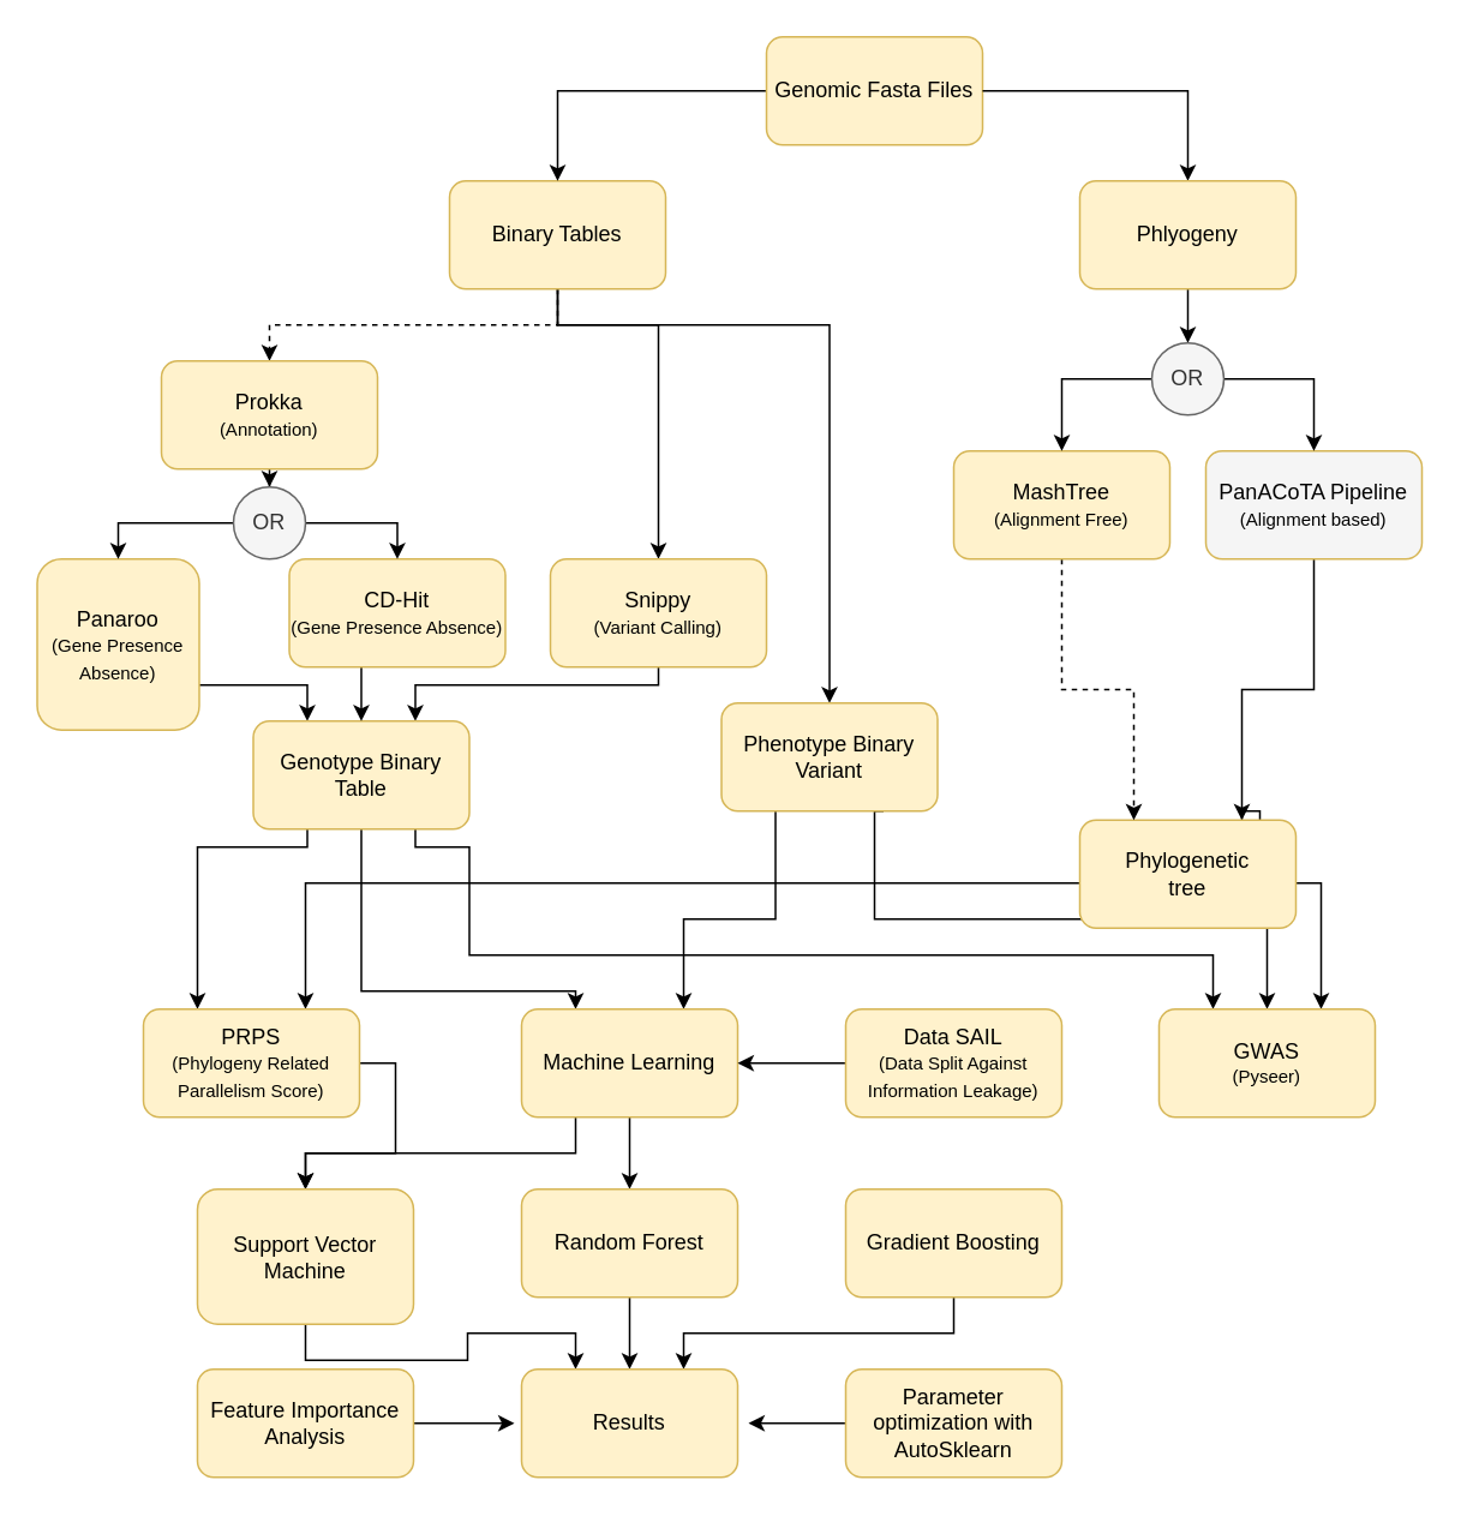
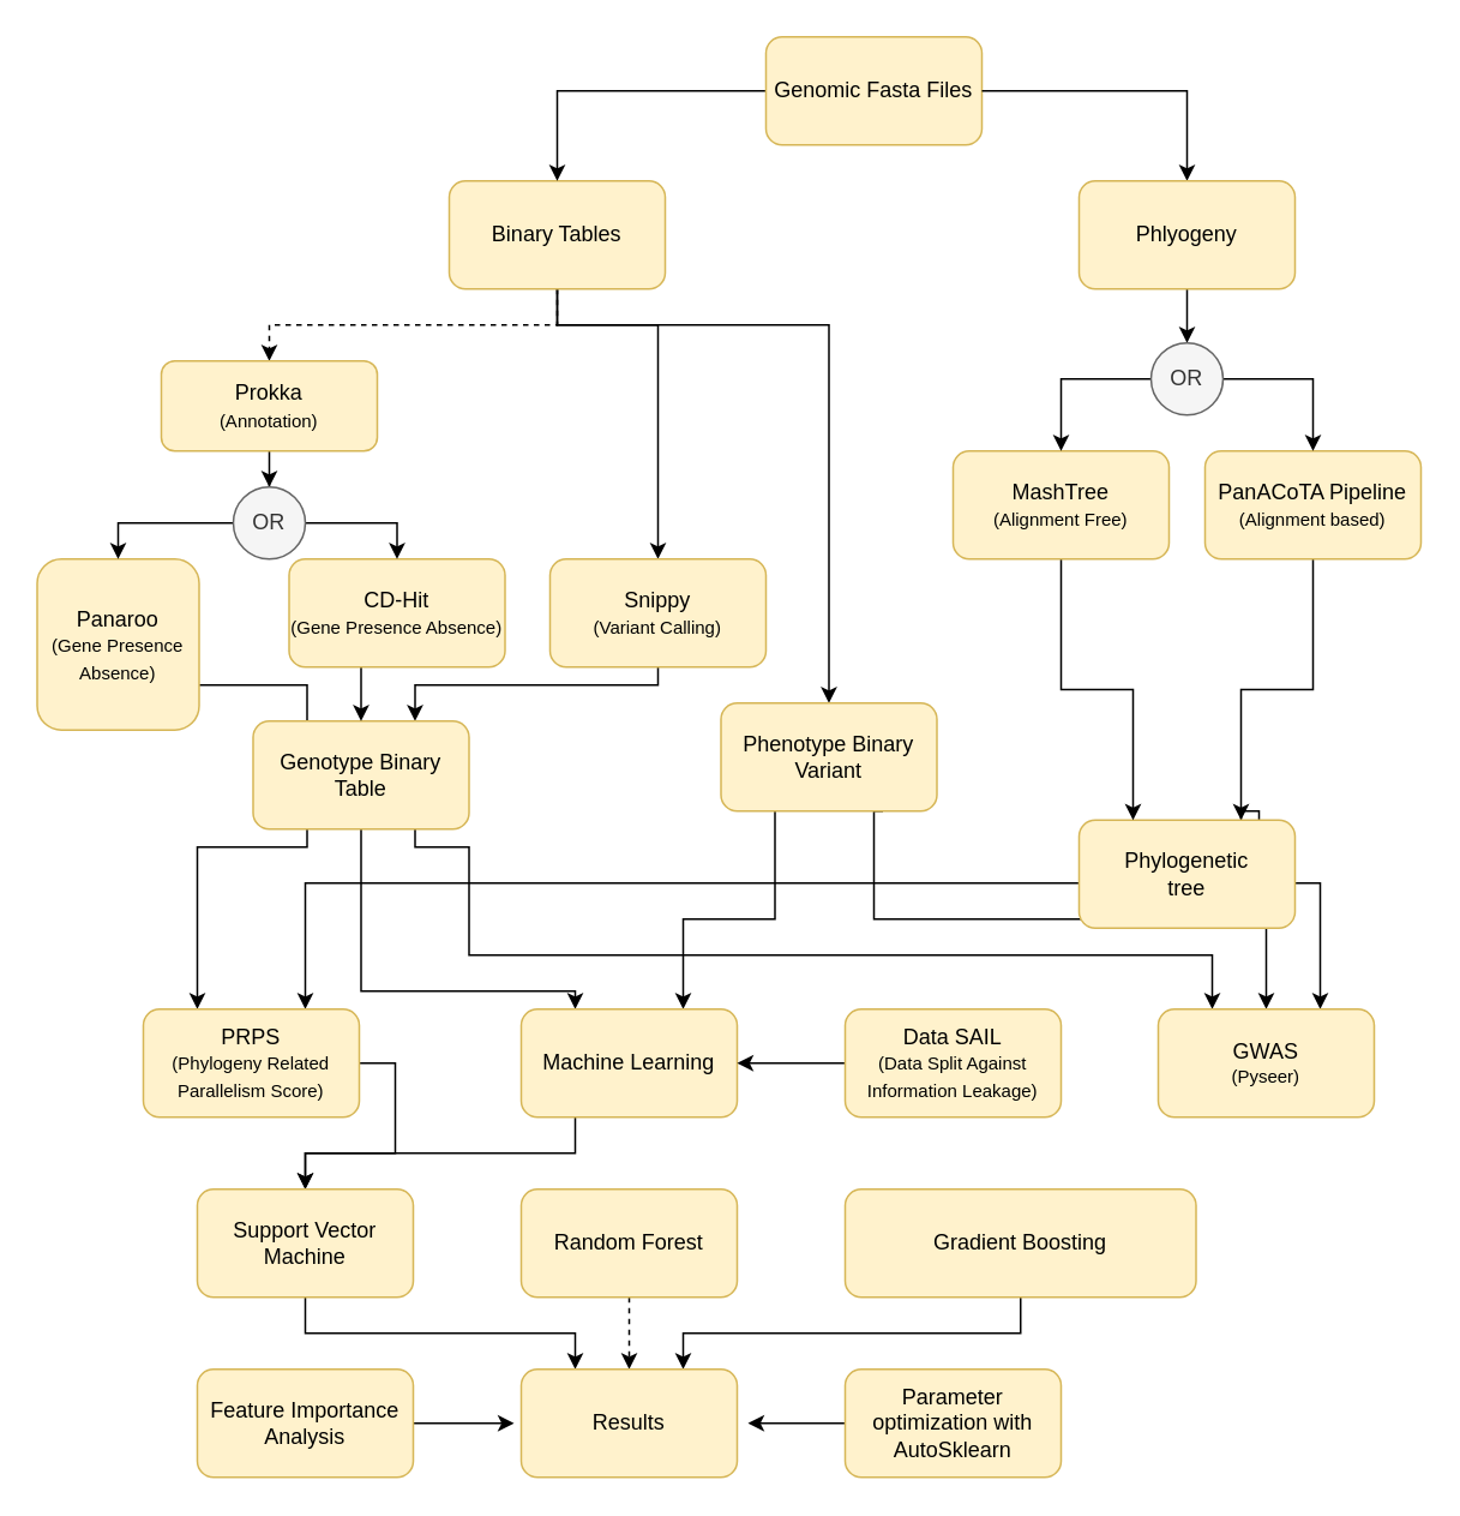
  <mxCell id="0" />
  <mxCell id="1" parent="0" />
  <mxCell id="2" style="edgeStyle=orthogonalEdgeStyle;rounded=0;orthogonalLoop=1;jettySize=auto;html=1;exitX=0.5;exitY=1;exitDx=0;exitDy=0;entryX=0.5;entryY=0;entryDx=0;entryDy=0;strokeColor=#000000;dashed=1;" parent="1" source="5" target="7" edge="1"><mxGeometry relative="1" as="geometry" /></mxCell>
  <mxCell id="3" style="edgeStyle=orthogonalEdgeStyle;rounded=0;orthogonalLoop=1;jettySize=auto;html=1;exitX=0.5;exitY=1;exitDx=0;exitDy=0;entryX=0.5;entryY=0;entryDx=0;entryDy=0;" parent="1" source="5" target="9" edge="1"><mxGeometry relative="1" as="geometry"><Array as="points"><mxPoint x="309" y="180" /><mxPoint x="365" y="180" /></Array></mxGeometry></mxCell>
  <mxCell id="4" style="edgeStyle=orthogonalEdgeStyle;rounded=0;orthogonalLoop=1;jettySize=auto;html=1;exitX=0.5;exitY=1;exitDx=0;exitDy=0;entryX=0.5;entryY=0;entryDx=0;entryDy=0;" parent="1" source="5" target="18" edge="1"><mxGeometry relative="1" as="geometry"><Array as="points"><mxPoint x="309" y="180" /><mxPoint x="460" y="180" /></Array></mxGeometry></mxCell>
  <mxCell id="5" value="Binary Tables" style="rounded=1;whiteSpace=wrap;html=1;fillColor=#fff2cc;strokeColor=#d6b656;" parent="1" vertex="1"><mxGeometry x="249" y="100" width="120" height="60" as="geometry" /></mxCell>
  <mxCell id="6" value="" style="edgeStyle=orthogonalEdgeStyle;rounded=0;orthogonalLoop=1;jettySize=auto;html=1;" edge="1" parent="1" source="7" target="57"><mxGeometry relative="1" as="geometry" /></mxCell>
- <mxCell id="7" value="Prokka&lt;br&gt;&lt;font style=&quot;font-size: 10px;&quot;&gt;(Annotation)&lt;/font&gt;" style="whiteSpace=wrap;html=1;rounded=1;fillColor=#fff2cc;strokeColor=#d6b656;" parent="1" vertex="1"><mxGeometry x="89" y="200" width="120" height="60" as="geometry" /></mxCell>
+ <mxCell id="7" value="Prokka&lt;br&gt;&lt;font style=&quot;font-size: 10px;&quot;&gt;(Annotation)&lt;/font&gt;" style="whiteSpace=wrap;html=1;rounded=1;fillColor=#fff2cc;strokeColor=#d6b656;" parent="1" vertex="1"><mxGeometry x="89" y="200" width="120" height="50" as="geometry" /></mxCell>
  <mxCell id="8" style="edgeStyle=orthogonalEdgeStyle;rounded=0;orthogonalLoop=1;jettySize=auto;html=1;entryX=0.75;entryY=0;entryDx=0;entryDy=0;" edge="1" parent="1" source="9" target="15"><mxGeometry relative="1" as="geometry"><Array as="points"><mxPoint x="365" y="380" /><mxPoint x="230" y="380" /></Array></mxGeometry></mxCell>
  <mxCell id="9" value="Snippy&lt;br&gt;&lt;font style=&quot;font-size: 10px;&quot;&gt;(Variant Calling)&lt;/font&gt;" style="rounded=1;whiteSpace=wrap;html=1;fillColor=#fff2cc;strokeColor=#d6b656;" parent="1" vertex="1"><mxGeometry x="305" y="310" width="120" height="60" as="geometry" /></mxCell>
- <mxCell id="10" style="edgeStyle=orthogonalEdgeStyle;rounded=0;orthogonalLoop=1;jettySize=auto;html=1;exitX=0.5;exitY=1;exitDx=0;exitDy=0;entryX=0.25;entryY=0;entryDx=0;entryDy=0;" edge="1" parent="1" source="11" target="15"><mxGeometry relative="1" as="geometry"><Array as="points"><mxPoint x="80" y="380" /><mxPoint x="170" y="380" /></Array></mxGeometry></mxCell>
+ <mxCell id="10" style="edgeStyle=orthogonalEdgeStyle;rounded=0;orthogonalLoop=1;jettySize=auto;html=1;exitX=0.5;exitY=1;exitDx=0;exitDy=0;entryX=0.25;entryY=0;entryDx=0;entryDy=0;endArrow=none;" edge="1" parent="1" source="11" target="15"><mxGeometry relative="1" as="geometry"><Array as="points"><mxPoint x="80" y="380" /><mxPoint x="170" y="380" /></Array></mxGeometry></mxCell>
  <mxCell id="11" value="Panaroo&lt;br&gt;&lt;font style=&quot;font-size: 10px;&quot;&gt;(Gene Presence Absence)&lt;/font&gt;" style="whiteSpace=wrap;html=1;rounded=1;fillColor=#fff2cc;strokeColor=#d6b656;" parent="1" vertex="1"><mxGeometry x="20" y="310" width="90" height="95" as="geometry" /></mxCell>
  <mxCell id="12" style="edgeStyle=orthogonalEdgeStyle;rounded=0;orthogonalLoop=1;jettySize=auto;html=1;exitX=0.75;exitY=1;exitDx=0;exitDy=0;strokeColor=#000000;entryX=0.25;entryY=0;entryDx=0;entryDy=0;" parent="1" source="15" target="24" edge="1"><mxGeometry relative="1" as="geometry"><Array as="points"><mxPoint x="230" y="470" /><mxPoint x="260" y="470" /><mxPoint x="260" y="530" /><mxPoint x="673" y="530" /></Array></mxGeometry></mxCell>
  <mxCell id="13" style="edgeStyle=orthogonalEdgeStyle;rounded=0;orthogonalLoop=1;jettySize=auto;html=1;exitX=0.5;exitY=1;exitDx=0;exitDy=0;entryX=0.25;entryY=0;entryDx=0;entryDy=0;strokeColor=#000000;" parent="1" source="15" target="27" edge="1"><mxGeometry relative="1" as="geometry"><Array as="points"><mxPoint x="200" y="550" /><mxPoint x="319" y="550" /></Array></mxGeometry></mxCell>
  <mxCell id="14" style="edgeStyle=orthogonalEdgeStyle;rounded=0;orthogonalLoop=1;jettySize=auto;html=1;exitX=0.25;exitY=1;exitDx=0;exitDy=0;entryX=0.25;entryY=0;entryDx=0;entryDy=0;strokeColor=#000000;" parent="1" source="15" target="29" edge="1"><mxGeometry relative="1" as="geometry"><Array as="points"><mxPoint x="170" y="470" /><mxPoint x="109" y="470" /></Array></mxGeometry></mxCell>
  <mxCell id="15" value="Genotype Binary Table" style="whiteSpace=wrap;html=1;rounded=1;fillColor=#fff2cc;strokeColor=#d6b656;" parent="1" vertex="1"><mxGeometry x="140" y="400" width="120" height="60" as="geometry" /></mxCell>
  <mxCell id="16" style="edgeStyle=orthogonalEdgeStyle;rounded=0;orthogonalLoop=1;jettySize=auto;html=1;exitX=0.75;exitY=1;exitDx=0;exitDy=0;entryX=0.5;entryY=0;entryDx=0;entryDy=0;strokeColor=#000000;" parent="1" source="18" target="24" edge="1"><mxGeometry relative="1" as="geometry"><Array as="points"><mxPoint x="485" y="510" /><mxPoint x="703" y="510" /></Array></mxGeometry></mxCell>
  <mxCell id="17" style="edgeStyle=orthogonalEdgeStyle;rounded=0;orthogonalLoop=1;jettySize=auto;html=1;exitX=0.25;exitY=1;exitDx=0;exitDy=0;entryX=0.75;entryY=0;entryDx=0;entryDy=0;strokeColor=#000000;" parent="1" source="18" target="27" edge="1"><mxGeometry relative="1" as="geometry"><Array as="points"><mxPoint x="430" y="510" /><mxPoint x="379" y="510" /></Array></mxGeometry></mxCell>
  <mxCell id="18" value="Phenotype Binary Variant" style="whiteSpace=wrap;html=1;rounded=1;fillColor=#fff2cc;strokeColor=#d6b656;" parent="1" vertex="1"><mxGeometry x="400" y="390" width="120" height="60" as="geometry" /></mxCell>
  <mxCell id="19" style="edgeStyle=orthogonalEdgeStyle;rounded=0;orthogonalLoop=1;jettySize=auto;html=1;exitX=0.5;exitY=1;exitDx=0;exitDy=0;entryX=0.75;entryY=0;entryDx=0;entryDy=0;" parent="1" source="20" target="23" edge="1"><mxGeometry relative="1" as="geometry" /></mxCell>
- <mxCell id="20" value="PanACoTA Pipeline&lt;br&gt;&lt;font style=&quot;font-size: 10px;&quot;&gt;(Alignment based)&lt;/font&gt;" style="rounded=1;whiteSpace=wrap;html=1;fillColor=#f5f5f5;strokeColor=#d6b656;" parent="1" vertex="1"><mxGeometry x="669" y="250" width="120" height="60" as="geometry" /></mxCell>
+ <mxCell id="20" value="PanACoTA Pipeline&lt;br&gt;&lt;font style=&quot;font-size: 10px;&quot;&gt;(Alignment based)&lt;/font&gt;" style="rounded=1;whiteSpace=wrap;html=1;fillColor=#fff2cc;strokeColor=#d6b656;" parent="1" vertex="1"><mxGeometry x="669" y="250" width="120" height="60" as="geometry" /></mxCell>
  <mxCell id="21" style="edgeStyle=orthogonalEdgeStyle;rounded=0;orthogonalLoop=1;jettySize=auto;html=1;exitX=0.75;exitY=1;exitDx=0;exitDy=0;entryX=0.75;entryY=0;entryDx=0;entryDy=0;strokeColor=#000000;" parent="1" source="23" target="24" edge="1"><mxGeometry relative="1" as="geometry"><Array as="points"><mxPoint x="699" y="450" /><mxPoint x="699" y="490" /><mxPoint x="733" y="490" /></Array></mxGeometry></mxCell>
  <mxCell id="22" style="edgeStyle=orthogonalEdgeStyle;rounded=0;orthogonalLoop=1;jettySize=auto;html=1;exitX=0.25;exitY=1;exitDx=0;exitDy=0;entryX=0.75;entryY=0;entryDx=0;entryDy=0;strokeColor=#000000;" parent="1" source="23" target="29" edge="1"><mxGeometry relative="1" as="geometry"><Array as="points"><mxPoint x="629" y="490" /><mxPoint x="169" y="490" /></Array></mxGeometry></mxCell>
  <mxCell id="23" value="Phylogenetic&lt;br&gt;tree" style="rounded=1;whiteSpace=wrap;html=1;fillColor=#fff2cc;strokeColor=#d6b656;" parent="1" vertex="1"><mxGeometry x="599" y="455" width="120" height="60" as="geometry" /></mxCell>
  <mxCell id="24" value="GWAS&lt;div style=&quot;font-size: 10px;&quot;&gt;(Pyseer)&lt;/div&gt;" style="rounded=1;whiteSpace=wrap;html=1;fillColor=#fff2cc;strokeColor=#d6b656;" parent="1" vertex="1"><mxGeometry x="643" y="560" width="120" height="60" as="geometry" /></mxCell>
  <mxCell id="25" style="edgeStyle=orthogonalEdgeStyle;rounded=0;orthogonalLoop=1;jettySize=auto;html=1;exitX=0.25;exitY=1;exitDx=0;exitDy=0;entryX=0.5;entryY=0;entryDx=0;entryDy=0;" parent="1" source="27" target="31" edge="1"><mxGeometry relative="1" as="geometry"><mxPoint x="129" y="660" as="targetPoint" /><Array as="points"><mxPoint x="319" y="640" /><mxPoint x="169" y="640" /></Array></mxGeometry></mxCell>
- <mxCell id="26" value="" style="edgeStyle=orthogonalEdgeStyle;rounded=0;orthogonalLoop=1;jettySize=auto;html=1;" parent="1" source="27" target="33" edge="1"><mxGeometry relative="1" as="geometry" /></mxCell>
  <mxCell id="27" value="Machine Learning" style="rounded=1;whiteSpace=wrap;html=1;fillColor=#fff2cc;strokeColor=#d6b656;" parent="1" vertex="1"><mxGeometry x="289" y="560" width="120" height="60" as="geometry" /></mxCell>
  <mxCell id="28" style="edgeStyle=orthogonalEdgeStyle;rounded=0;orthogonalLoop=1;jettySize=auto;html=1;exitX=1;exitY=0.5;exitDx=0;exitDy=0;" parent="1" source="29" target="31" edge="1"><mxGeometry relative="1" as="geometry" /></mxCell>
  <mxCell id="29" value="PRPS&lt;br&gt;&lt;font style=&quot;font-size: 10px;&quot;&gt;(Phylogeny Related Parallelism Score)&lt;/font&gt;" style="rounded=1;whiteSpace=wrap;html=1;fillColor=#fff2cc;strokeColor=#d6b656;" parent="1" vertex="1"><mxGeometry x="79" y="560" width="120" height="60" as="geometry" /></mxCell>
  <mxCell id="30" style="edgeStyle=orthogonalEdgeStyle;rounded=0;orthogonalLoop=1;jettySize=auto;html=1;exitX=0.5;exitY=1;exitDx=0;exitDy=0;entryX=0.25;entryY=0;entryDx=0;entryDy=0;" parent="1" source="31" target="38" edge="1"><mxGeometry relative="1" as="geometry" /></mxCell>
- <mxCell id="31" value="Support Vector Machine" style="rounded=1;whiteSpace=wrap;html=1;fillColor=#fff2cc;strokeColor=#d6b656;" parent="1" vertex="1"><mxGeometry x="109" y="660" width="120" height="75" as="geometry" /></mxCell>
- <mxCell id="32" style="edgeStyle=orthogonalEdgeStyle;rounded=0;orthogonalLoop=1;jettySize=auto;html=1;exitX=0.5;exitY=1;exitDx=0;exitDy=0;entryX=0.5;entryY=0;entryDx=0;entryDy=0;" parent="1" source="33" target="38" edge="1"><mxGeometry relative="1" as="geometry" /></mxCell>
+ <mxCell id="31" value="Support Vector Machine" style="rounded=1;whiteSpace=wrap;html=1;fillColor=#fff2cc;strokeColor=#d6b656;" parent="1" vertex="1"><mxGeometry x="109" y="660" width="120" height="60" as="geometry" /></mxCell>
+ <mxCell id="32" style="edgeStyle=orthogonalEdgeStyle;rounded=0;orthogonalLoop=1;jettySize=auto;html=1;exitX=0.5;exitY=1;exitDx=0;exitDy=0;entryX=0.5;entryY=0;entryDx=0;entryDy=0;dashed=1;" parent="1" source="33" target="38" edge="1"><mxGeometry relative="1" as="geometry" /></mxCell>
  <mxCell id="33" value="Random Forest" style="rounded=1;whiteSpace=wrap;html=1;fillColor=#fff2cc;strokeColor=#d6b656;" parent="1" vertex="1"><mxGeometry x="289" y="660" width="120" height="60" as="geometry" /></mxCell>
  <mxCell id="34" style="edgeStyle=orthogonalEdgeStyle;rounded=0;orthogonalLoop=1;jettySize=auto;html=1;exitX=0.5;exitY=1;exitDx=0;exitDy=0;entryX=0.75;entryY=0;entryDx=0;entryDy=0;" parent="1" source="35" target="38" edge="1"><mxGeometry relative="1" as="geometry" /></mxCell>
- <mxCell id="35" value="Gradient Boosting" style="rounded=1;whiteSpace=wrap;html=1;fillColor=#fff2cc;strokeColor=#d6b656;" parent="1" vertex="1"><mxGeometry x="469" y="660" width="120" height="60" as="geometry" /></mxCell>
+ <mxCell id="35" value="Gradient Boosting" style="rounded=1;whiteSpace=wrap;html=1;fillColor=#fff2cc;strokeColor=#d6b656;" parent="1" vertex="1"><mxGeometry x="469" y="660" width="195" height="60" as="geometry" /></mxCell>
  <mxCell id="36" style="edgeStyle=orthogonalEdgeStyle;rounded=0;orthogonalLoop=1;jettySize=auto;html=1;exitX=0;exitY=0.5;exitDx=0;exitDy=0;" parent="1" source="37" edge="1"><mxGeometry relative="1" as="geometry"><mxPoint x="415" y="790" as="targetPoint" /></mxGeometry></mxCell>
  <mxCell id="37" value="Parameter optimization with AutoSklearn" style="rounded=1;whiteSpace=wrap;html=1;fillColor=#fff2cc;strokeColor=#d6b656;" parent="1" vertex="1"><mxGeometry x="469" y="760" width="120" height="60" as="geometry" /></mxCell>
  <mxCell id="38" value="Results" style="rounded=1;whiteSpace=wrap;html=1;fillColor=#fff2cc;strokeColor=#d6b656;" parent="1" vertex="1"><mxGeometry x="289" y="760" width="120" height="60" as="geometry" /></mxCell>
  <mxCell id="39" style="edgeStyle=orthogonalEdgeStyle;rounded=0;orthogonalLoop=1;jettySize=auto;html=1;exitX=0;exitY=0.5;exitDx=0;exitDy=0;entryX=1;entryY=0.5;entryDx=0;entryDy=0;" parent="1" source="40" target="27" edge="1"><mxGeometry relative="1" as="geometry" /></mxCell>
  <mxCell id="40" value="Data SAIL&lt;br&gt;&lt;font style=&quot;font-size: 10px;&quot;&gt;(Data Split Against Information Leakage)&lt;/font&gt;" style="rounded=1;whiteSpace=wrap;html=1;fillColor=#fff2cc;strokeColor=#d6b656;" parent="1" vertex="1"><mxGeometry x="469" y="560" width="120" height="60" as="geometry" /></mxCell>
  <mxCell id="41" style="edgeStyle=orthogonalEdgeStyle;rounded=0;orthogonalLoop=1;jettySize=auto;html=1;exitX=1;exitY=0.5;exitDx=0;exitDy=0;" parent="1" source="42" edge="1"><mxGeometry relative="1" as="geometry"><mxPoint x="285" y="790" as="targetPoint" /></mxGeometry></mxCell>
  <mxCell id="42" value="Feature Importance Analysis" style="rounded=1;whiteSpace=wrap;html=1;fillColor=#fff2cc;strokeColor=#d6b656;" parent="1" vertex="1"><mxGeometry x="109" y="760" width="120" height="60" as="geometry" /></mxCell>
  <mxCell id="43" style="edgeStyle=orthogonalEdgeStyle;rounded=0;orthogonalLoop=1;jettySize=auto;html=1;entryX=0.5;entryY=0;entryDx=0;entryDy=0;" parent="1" source="44" target="5" edge="1"><mxGeometry relative="1" as="geometry" /></mxCell>
  <mxCell id="44" value="Genomic Fasta Files" style="rounded=1;whiteSpace=wrap;html=1;fillColor=#fff2cc;strokeColor=#d6b656;" parent="1" vertex="1"><mxGeometry x="425" y="20" width="120" height="60" as="geometry" /></mxCell>
- <mxCell id="45" style="edgeStyle=orthogonalEdgeStyle;rounded=0;orthogonalLoop=1;jettySize=auto;html=1;exitX=0.5;exitY=1;exitDx=0;exitDy=0;entryX=0.25;entryY=0;entryDx=0;entryDy=0;dashed=1;" parent="1" source="46" target="23" edge="1"><mxGeometry relative="1" as="geometry" /></mxCell>
+ <mxCell id="45" style="edgeStyle=orthogonalEdgeStyle;rounded=0;orthogonalLoop=1;jettySize=auto;html=1;exitX=0.5;exitY=1;exitDx=0;exitDy=0;entryX=0.25;entryY=0;entryDx=0;entryDy=0;" parent="1" source="46" target="23" edge="1"><mxGeometry relative="1" as="geometry" /></mxCell>
  <mxCell id="46" value="MashTree&lt;br&gt;&lt;font style=&quot;font-size: 10px;&quot;&gt;(Alignment Free)&lt;/font&gt;" style="rounded=1;whiteSpace=wrap;html=1;fillColor=#fff2cc;strokeColor=#d6b656;" parent="1" vertex="1"><mxGeometry x="529" y="250" width="120" height="60" as="geometry" /></mxCell>
  <mxCell id="47" style="edgeStyle=orthogonalEdgeStyle;rounded=0;orthogonalLoop=1;jettySize=auto;html=1;exitX=1;exitY=0.5;exitDx=0;exitDy=0;entryX=0.5;entryY=0;entryDx=0;entryDy=0;" parent="1" source="44" target="49" edge="1"><mxGeometry relative="1" as="geometry"><mxPoint x="603" y="50" as="targetPoint" /></mxGeometry></mxCell>
  <mxCell id="48" style="edgeStyle=orthogonalEdgeStyle;rounded=0;orthogonalLoop=1;jettySize=auto;html=1;exitX=0.5;exitY=1;exitDx=0;exitDy=0;entryX=0.5;entryY=0;entryDx=0;entryDy=0;" parent="1" source="49" target="52" edge="1"><mxGeometry relative="1" as="geometry" /></mxCell>
  <mxCell id="49" value="Phlyogeny" style="rounded=1;whiteSpace=wrap;html=1;fillColor=#fff2cc;strokeColor=#d6b656;" parent="1" vertex="1"><mxGeometry x="599" y="100" width="120" height="60" as="geometry" /></mxCell>
  <mxCell id="50" style="edgeStyle=orthogonalEdgeStyle;rounded=0;orthogonalLoop=1;jettySize=auto;html=1;exitX=0;exitY=0.5;exitDx=0;exitDy=0;entryX=0.5;entryY=0;entryDx=0;entryDy=0;" parent="1" source="52" target="46" edge="1"><mxGeometry relative="1" as="geometry" /></mxCell>
  <mxCell id="51" style="edgeStyle=orthogonalEdgeStyle;rounded=0;orthogonalLoop=1;jettySize=auto;html=1;exitX=1;exitY=0.5;exitDx=0;exitDy=0;entryX=0.5;entryY=0;entryDx=0;entryDy=0;" parent="1" source="52" target="20" edge="1"><mxGeometry relative="1" as="geometry" /></mxCell>
  <mxCell id="52" value="OR" style="ellipse;whiteSpace=wrap;html=1;aspect=fixed;fillColor=#f5f5f5;fontColor=#333333;strokeColor=#666666;" parent="1" vertex="1"><mxGeometry x="639" y="190" width="40" height="40" as="geometry" /></mxCell>
  <mxCell id="53" style="edgeStyle=orthogonalEdgeStyle;rounded=0;orthogonalLoop=1;jettySize=auto;html=1;entryX=0.5;entryY=0;entryDx=0;entryDy=0;" edge="1" parent="1" source="54" target="15"><mxGeometry relative="1" as="geometry"><Array as="points"><mxPoint x="200" y="380" /><mxPoint x="200" y="380" /></Array></mxGeometry></mxCell>
  <mxCell id="54" value="CD-Hit&lt;div&gt;&lt;font style=&quot;font-size: 10px;&quot;&gt;(Gene Presence Absence)&lt;/font&gt;&lt;/div&gt;" style="whiteSpace=wrap;html=1;rounded=1;fillColor=#fff2cc;strokeColor=#d6b656;" parent="1" vertex="1"><mxGeometry x="160" y="310" width="120" height="60" as="geometry" /></mxCell>
  <mxCell id="55" style="edgeStyle=orthogonalEdgeStyle;rounded=0;orthogonalLoop=1;jettySize=auto;html=1;exitX=1;exitY=0.5;exitDx=0;exitDy=0;entryX=0.5;entryY=0;entryDx=0;entryDy=0;" edge="1" parent="1" source="57" target="54"><mxGeometry relative="1" as="geometry" /></mxCell>
  <mxCell id="56" style="edgeStyle=orthogonalEdgeStyle;rounded=0;orthogonalLoop=1;jettySize=auto;html=1;exitX=0;exitY=0.5;exitDx=0;exitDy=0;entryX=0.5;entryY=0;entryDx=0;entryDy=0;" edge="1" parent="1" source="57" target="11"><mxGeometry relative="1" as="geometry" /></mxCell>
  <mxCell id="57" value="OR" style="ellipse;whiteSpace=wrap;html=1;aspect=fixed;fillColor=#f5f5f5;fontColor=#333333;strokeColor=#666666;" vertex="1" parent="1"><mxGeometry x="129" y="270" width="40" height="40" as="geometry" /></mxCell>
